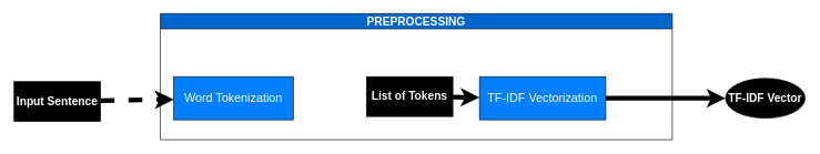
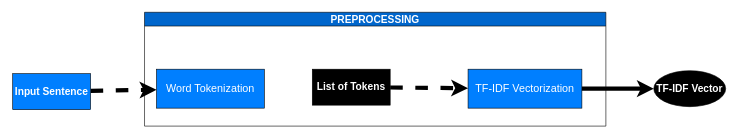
  <mxCell id="0" />
  <mxCell id="1" parent="0" />
  <mxCell id="2" style="rounded=0;orthogonalLoop=1;jettySize=auto;html=1;strokeWidth=7;fontSize=19;fontColor=#FFFFFF;dashed=1;" parent="1" source="3" target="6" edge="1"><mxGeometry relative="1" as="geometry"><mxPoint x="270" y="152.5" as="targetPoint" /></mxGeometry></mxCell>
- <mxCell id="3" value="Input Sentence" style="rounded=0;whiteSpace=wrap;html=1;fillColor=#000000;fontColor=#FFFFFF;fontStyle=1;fontSize=17;" parent="1" vertex="1"><mxGeometry x="20" y="122.5" width="130" height="60" as="geometry" /></mxCell>
+ <mxCell id="3" value="Input Sentence" style="rounded=0;whiteSpace=wrap;html=1;fillColor=#007fff;fontColor=#FFFFFF;fontStyle=1;fontSize=17;" parent="1" vertex="1"><mxGeometry x="20" y="122.5" width="130" height="60" as="geometry" /></mxCell>
  <mxCell id="4" value="PREPROCESSING" style="swimlane;fillColor=#0066CC;fontSize=17;fontColor=#FFFFFF;startSize=23;" parent="1" vertex="1"><mxGeometry x="240" y="20" width="770" height="190" as="geometry" /></mxCell>
- <mxCell id="5" value="TF-IDF Vectorization" style="rounded=0;whiteSpace=wrap;html=1;fillColor=#007FFF;fontSize=18;fontColor=#FFFFFF;" parent="4" vertex="1"><mxGeometry x="480" y="95" width="190" height="65" as="geometry" /></mxCell>
+ <mxCell id="5" value="TF-IDF Vectorization" style="rounded=0;whiteSpace=wrap;html=1;fillColor=#007FFF;fontSize=18;fontColor=#FFFFFF;" parent="4" vertex="1"><mxGeometry x="540" y="95" width="190" height="65" as="geometry" /></mxCell>
  <mxCell id="6" value="Word Tokenization" style="rounded=0;whiteSpace=wrap;html=1;fillColor=#007FFF;fontSize=18;fontColor=#FFFFFF;" parent="4" vertex="1"><mxGeometry x="20" y="95" width="180" height="65" as="geometry" /></mxCell>
- <mxCell id="7" value="List of Tokens" style="rounded=0;whiteSpace=wrap;html=1;fillColor=#000000;fontColor=#FFFFFF;fontStyle=1;fontSize=17;" parent="4" vertex="1"><mxGeometry x="310" y="95" width="130" height="60" as="geometry" /></mxCell>
+ <mxCell id="7" value="List of Tokens" style="rounded=0;whiteSpace=wrap;html=1;fillColor=#000000;fontColor=#FFFFFF;fontStyle=1;fontSize=17;" parent="4" vertex="1"><mxGeometry x="280" y="95" width="130" height="60" as="geometry" /></mxCell>
  <mxCell id="8" style="rounded=0;orthogonalLoop=1;jettySize=auto;html=1;strokeWidth=7;fontSize=19;fontColor=#FFFFFF;dashed=1;" parent="4" source="7" target="5" edge="1"><mxGeometry relative="1" as="geometry"><mxPoint x="430" y="136" as="sourcePoint" /><mxPoint x="350" y="143" as="targetPoint" /></mxGeometry></mxCell>
  <mxCell id="9" style="rounded=0;orthogonalLoop=1;jettySize=auto;html=1;exitX=1;exitY=0.5;exitDx=0;exitDy=0;strokeWidth=7;fontSize=19;fontColor=#FFFFFF;" parent="1" source="5" target="10" edge="1"><mxGeometry relative="1" as="geometry"><mxPoint x="1040" y="152.5" as="targetPoint" /></mxGeometry></mxCell>
  <mxCell id="10" value="TF-IDF Vector" style="ellipse;whiteSpace=wrap;html=1;fillColor=#000000;fontColor=#FFFFFF;fontStyle=1;fontSize=17;" parent="1" vertex="1"><mxGeometry x="1090" y="117.5" width="120" height="60" as="geometry" /></mxCell>
